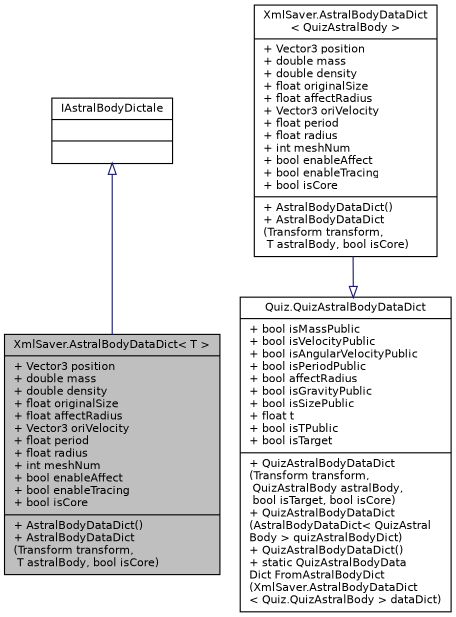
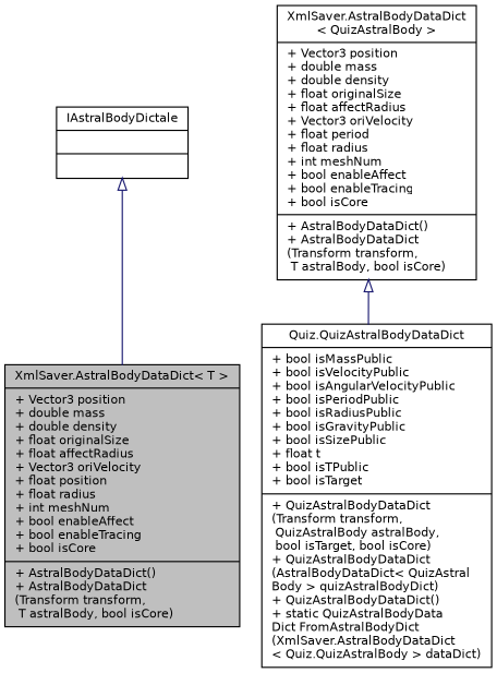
  digraph {
    node [color=black fillcolor=white fontname=Helvetica fontsize=10 shape=record style=filled]
    edge [arrowtail=onormal color=midnightblue dir=back fontname=Helvetica fontsize=10 labelfontname=Helvetica labelfontsize=10 style=solid]
-   n1 [fillcolor=grey75 fontcolor=black height=0.2 label="{XmlSaver.AstralBodyDataDict\< T \>\n|+ Vector3 position\l+ double mass\l+ double density\l+ float originalSize\l+ float affectRadius\l+ Vector3 oriVelocity\l+ float period\l+ float radius\l+ int meshNum\l+ bool enableAffect\l+ bool enableTracing\l+ bool isCore\l|+  AstralBodyDataDict()\l+  AstralBodyDataDict\l(Transform transform,\l T astralBody, bool isCore)\l}" width=0.4]
+   n1 [fillcolor=grey75 fontcolor=black height=0.2 label="{XmlSaver.AstralBodyDataDict\< T \>\n|+ Vector3 position\l+ double mass\l+ double density\l+ float originalSize\l+ float affectRadius\l+ Vector3 oriVelocity\l+ float position\l+ float radius\l+ int meshNum\l+ bool enableAffect\l+ bool enableTracing\l+ bool isCore\l|+  AstralBodyDataDict()\l+  AstralBodyDataDict\l(Transform transform,\l T astralBody, bool isCore)\l}" width=0.4]
    n2 [height=0.2 label="{XmlSaver.AstralBodyDataDict\l\< QuizAstralBody \>\n|+ Vector3 position\l+ double mass\l+ double density\l+ float originalSize\l+ float affectRadius\l+ Vector3 oriVelocity\l+ float period\l+ float radius\l+ int meshNum\l+ bool enableAffect\l+ bool enableTracing\l+ bool isCore\l|+  AstralBodyDataDict()\l+  AstralBodyDataDict\l(Transform transform,\l T astralBody, bool isCore)\l}" width=0.4]
-   n3 [height=0.2 label="{Quiz.QuizAstralBodyDataDict\n|+ bool isMassPublic\l+ bool isVelocityPublic\l+ bool isAngularVelocityPublic\l+ bool isPeriodPublic\l+ bool affectRadius\l+ bool isGravityPublic\l+ bool isSizePublic\l+ float t\l+ bool isTPublic\l+ bool isTarget\l|+  QuizAstralBodyDataDict\l(Transform transform,\l QuizAstralBody astralBody,\l bool isTarget, bool isCore)\l+  QuizAstralBodyDataDict\l(AstralBodyDataDict\< QuizAstral\lBody \> quizAstralBodyDict)\l+  QuizAstralBodyDataDict()\l+ static QuizAstralBodyData\lDict FromAstralBodyDict\l(XmlSaver.AstralBodyDataDict\l\< Quiz.QuizAstralBody \> dataDict)\l}" width=0.4]
+   n3 [height=0.2 label="{Quiz.QuizAstralBodyDataDict\n|+ bool isMassPublic\l+ bool isVelocityPublic\l+ bool isAngularVelocityPublic\l+ bool isPeriodPublic\l+ bool isRadiusPublic\l+ bool isGravityPublic\l+ bool isSizePublic\l+ float t\l+ bool isTPublic\l+ bool isTarget\l|+  QuizAstralBodyDataDict\l(Transform transform,\l QuizAstralBody astralBody,\l bool isTarget, bool isCore)\l+  QuizAstralBodyDataDict\l(AstralBodyDataDict\< QuizAstral\lBody \> quizAstralBodyDict)\l+  QuizAstralBodyDataDict()\l+ static QuizAstralBodyData\lDict FromAstralBodyDict\l(XmlSaver.AstralBodyDataDict\l\< Quiz.QuizAstralBody \> dataDict)\l}" width=0.4]
    n4 [height=0.2 label="{IAstralBodyDictale\n||}" width=0.4]
-   n3 -> n2
+   n2 -> n3
    n4 -> n1
  }
